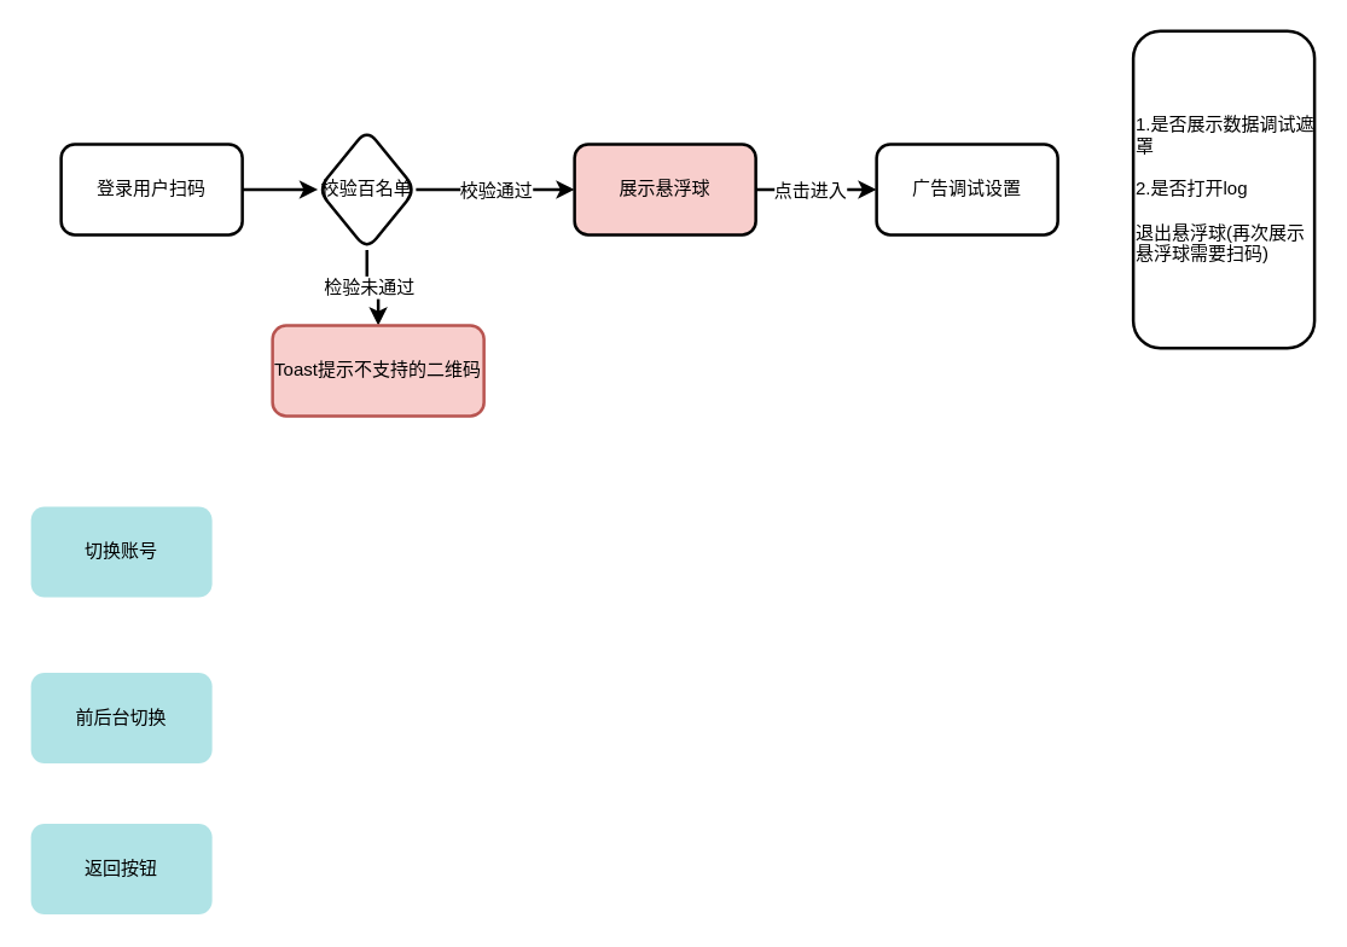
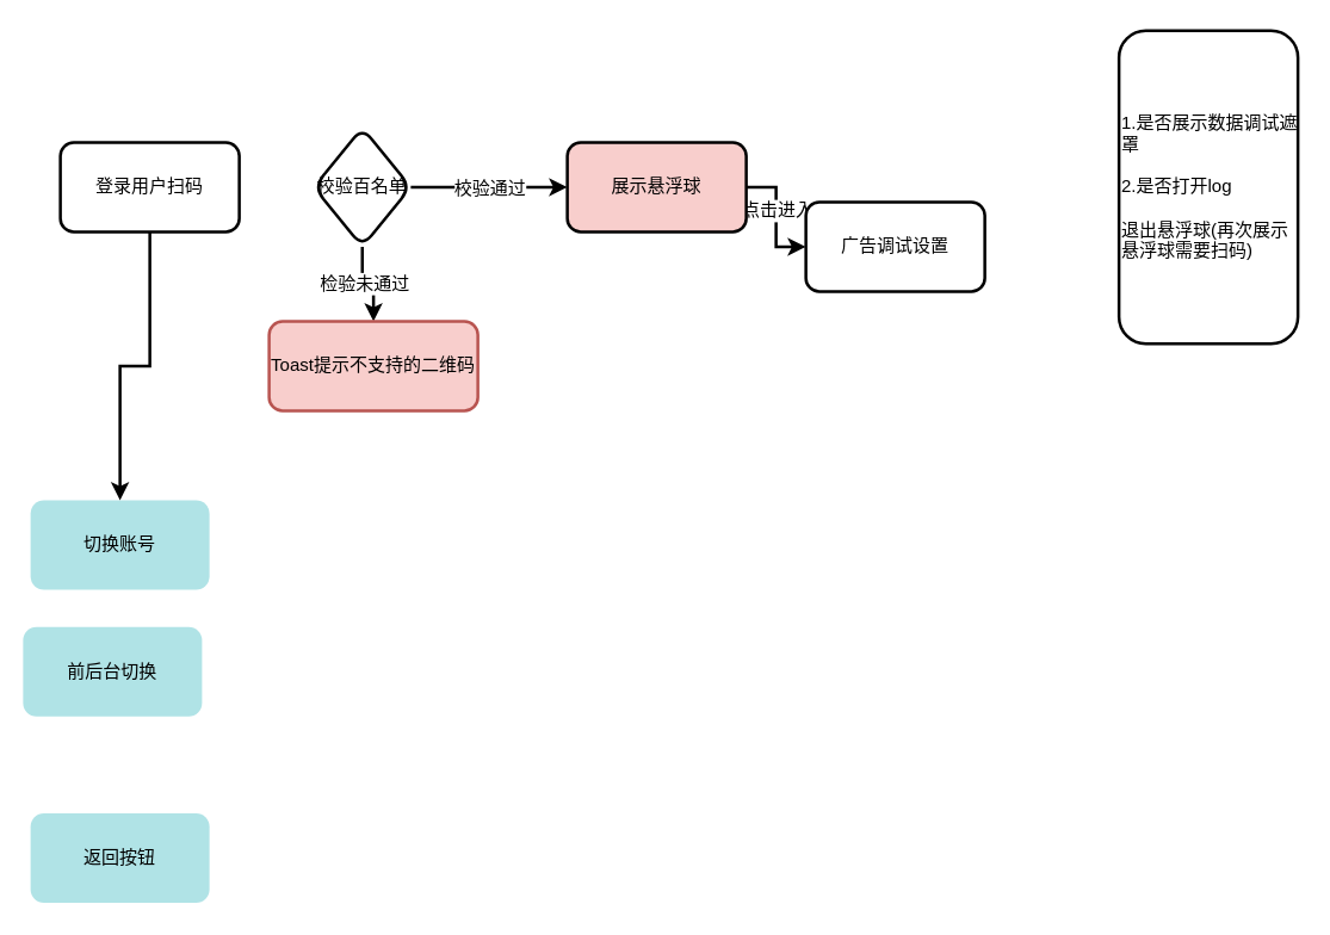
  <mxCell id="0" />
  <mxCell id="1" parent="0" />
  <mxCell id="2" value="切换账号" style="rounded=1;whiteSpace=wrap;html=1;strokeWidth=2;fillColor=#b0e3e6;strokeColor=none;" vertex="1" parent="1"><mxGeometry x="20" y="335" width="120" height="60" as="geometry" /></mxCell>
- <mxCell id="3" value="前后台切换" style="rounded=1;whiteSpace=wrap;html=1;strokeWidth=2;fillColor=#b0e3e6;strokeColor=none;" vertex="1" parent="1"><mxGeometry x="20" y="445" width="120" height="60" as="geometry" /></mxCell>
+ <mxCell id="3" value="前后台切换" style="rounded=1;whiteSpace=wrap;html=1;strokeWidth=2;fillColor=#b0e3e6;strokeColor=none;" vertex="1" parent="1"><mxGeometry x="15" y="420" width="120" height="60" as="geometry" /></mxCell>
  <mxCell id="4" value="返回按钮" style="rounded=1;whiteSpace=wrap;html=1;strokeWidth=2;fillColor=#b0e3e6;strokeColor=none;" vertex="1" parent="1"><mxGeometry x="20" y="545" width="120" height="60" as="geometry" /></mxCell>
- <mxCell id="5" value="" style="edgeStyle=orthogonalEdgeStyle;rounded=0;orthogonalLoop=1;jettySize=auto;html=1;fontFamily=Helvetica;fontSize=12;fontColor=default;strokeWidth=2;" edge="1" parent="1" source="6" target="11"><mxGeometry relative="1" as="geometry" /></mxCell>
+ <mxCell id="5" value="" style="edgeStyle=orthogonalEdgeStyle;rounded=0;orthogonalLoop=1;jettySize=auto;html=1;fontFamily=Helvetica;fontSize=12;fontColor=default;strokeWidth=2;" edge="1" parent="1" source="6" target="2"><mxGeometry relative="1" as="geometry" /></mxCell>
  <mxCell id="6" value="登录用户扫码" style="rounded=1;whiteSpace=wrap;html=1;strokeWidth=2;" vertex="1" parent="1"><mxGeometry x="40" y="95" width="120" height="60" as="geometry" /></mxCell>
  <mxCell id="7" value="" style="edgeStyle=orthogonalEdgeStyle;rounded=0;orthogonalLoop=1;jettySize=auto;html=1;fontFamily=Helvetica;fontSize=12;fontColor=default;strokeWidth=2;" edge="1" parent="1" source="11" target="14"><mxGeometry relative="1" as="geometry" /></mxCell>
  <mxCell id="8" value="校验通过" style="edgeLabel;html=1;align=center;verticalAlign=middle;resizable=0;points=[];rounded=1;strokeColor=default;strokeWidth=2;fontFamily=Helvetica;fontSize=12;fontColor=default;labelBackgroundColor=default;fillColor=default;" vertex="1" connectable="0" parent="7"><mxGeometry x="-0.4" y="1" relative="1" as="geometry"><mxPoint x="20" y="1" as="offset" /></mxGeometry></mxCell>
  <mxCell id="9" value="" style="edgeStyle=orthogonalEdgeStyle;rounded=0;orthogonalLoop=1;jettySize=auto;html=1;fontFamily=Helvetica;fontSize=12;fontColor=default;strokeWidth=2;" edge="1" parent="1" source="11" target="15"><mxGeometry relative="1" as="geometry" /></mxCell>
  <mxCell id="10" value="检验未通过" style="edgeLabel;html=1;align=center;verticalAlign=middle;resizable=0;points=[];rounded=1;strokeColor=default;strokeWidth=2;fontFamily=Helvetica;fontSize=12;fontColor=default;labelBackgroundColor=default;fillColor=default;" vertex="1" connectable="0" parent="9"><mxGeometry x="-0.15" y="1" relative="1" as="geometry"><mxPoint as="offset" /></mxGeometry></mxCell>
  <mxCell id="11" value="校&lt;font style=&quot;&quot;&gt;验百名单&lt;/font&gt;" style="rhombus;whiteSpace=wrap;html=1;rounded=1;strokeWidth=2;" vertex="1" parent="1"><mxGeometry x="210" y="85" width="65" height="80" as="geometry" /></mxCell>
  <mxCell id="12" value="" style="edgeStyle=orthogonalEdgeStyle;rounded=0;orthogonalLoop=1;jettySize=auto;html=1;strokeColor=default;strokeWidth=2;align=center;verticalAlign=middle;fontFamily=Helvetica;fontSize=12;fontColor=default;labelBackgroundColor=default;endArrow=classic;" edge="1" parent="1" source="14" target="16"><mxGeometry relative="1" as="geometry" /></mxCell>
  <mxCell id="13" value="点击进入" style="edgeLabel;html=1;align=center;verticalAlign=middle;resizable=0;points=[];rounded=1;strokeColor=default;strokeWidth=2;fontFamily=Helvetica;fontSize=12;fontColor=default;labelBackgroundColor=default;fillColor=default;" vertex="1" connectable="0" parent="12"><mxGeometry x="-0.125" relative="1" as="geometry"><mxPoint as="offset" /></mxGeometry></mxCell>
  <mxCell id="14" value="&lt;p&gt;展示悬浮球&lt;/p&gt;" style="whiteSpace=wrap;html=1;rounded=1;strokeWidth=2;fillColor=#f8cecc;" vertex="1" parent="1"><mxGeometry x="380" y="95" width="120" height="60" as="geometry" /></mxCell>
  <mxCell id="15" value="Toast提示不支持的二维码" style="whiteSpace=wrap;html=1;fillColor=#f8cecc;strokeColor=#b85450;rounded=1;strokeWidth=2;" vertex="1" parent="1"><mxGeometry x="180" y="215" width="140" height="60" as="geometry" /></mxCell>
- <mxCell id="16" value="广告调试设置" style="whiteSpace=wrap;html=1;rounded=1;strokeWidth=2;" vertex="1" parent="1"><mxGeometry x="580" y="95" width="120" height="60" as="geometry" /></mxCell>
+ <mxCell id="16" value="广告调试设置" style="whiteSpace=wrap;html=1;rounded=1;strokeWidth=2;" vertex="1" parent="1"><mxGeometry x="540" y="135" width="120" height="60" as="geometry" /></mxCell>
  <mxCell id="17" value="&lt;div&gt;&lt;font color=&quot;#000000&quot;&gt;1.是否展示数据调试遮罩&lt;/font&gt;&lt;/div&gt;&lt;div&gt;&lt;font color=&quot;#000000&quot;&gt;&lt;br&gt;&lt;/font&gt;&lt;/div&gt;&lt;div&gt;&lt;font color=&quot;#000000&quot;&gt;2.是否打开log&lt;/font&gt;&lt;/div&gt;&lt;div&gt;&lt;font color=&quot;#000000&quot;&gt;&lt;br&gt;&lt;/font&gt;&lt;/div&gt;&lt;font color=&quot;#000000&quot;&gt;退出悬浮球(再次展示悬浮球需要扫码)&lt;/font&gt;" style="rounded=1;whiteSpace=wrap;html=1;strokeWidth=2;align=left;" vertex="1" parent="1"><mxGeometry x="750" y="20" width="120" height="210" as="geometry" /></mxCell>
